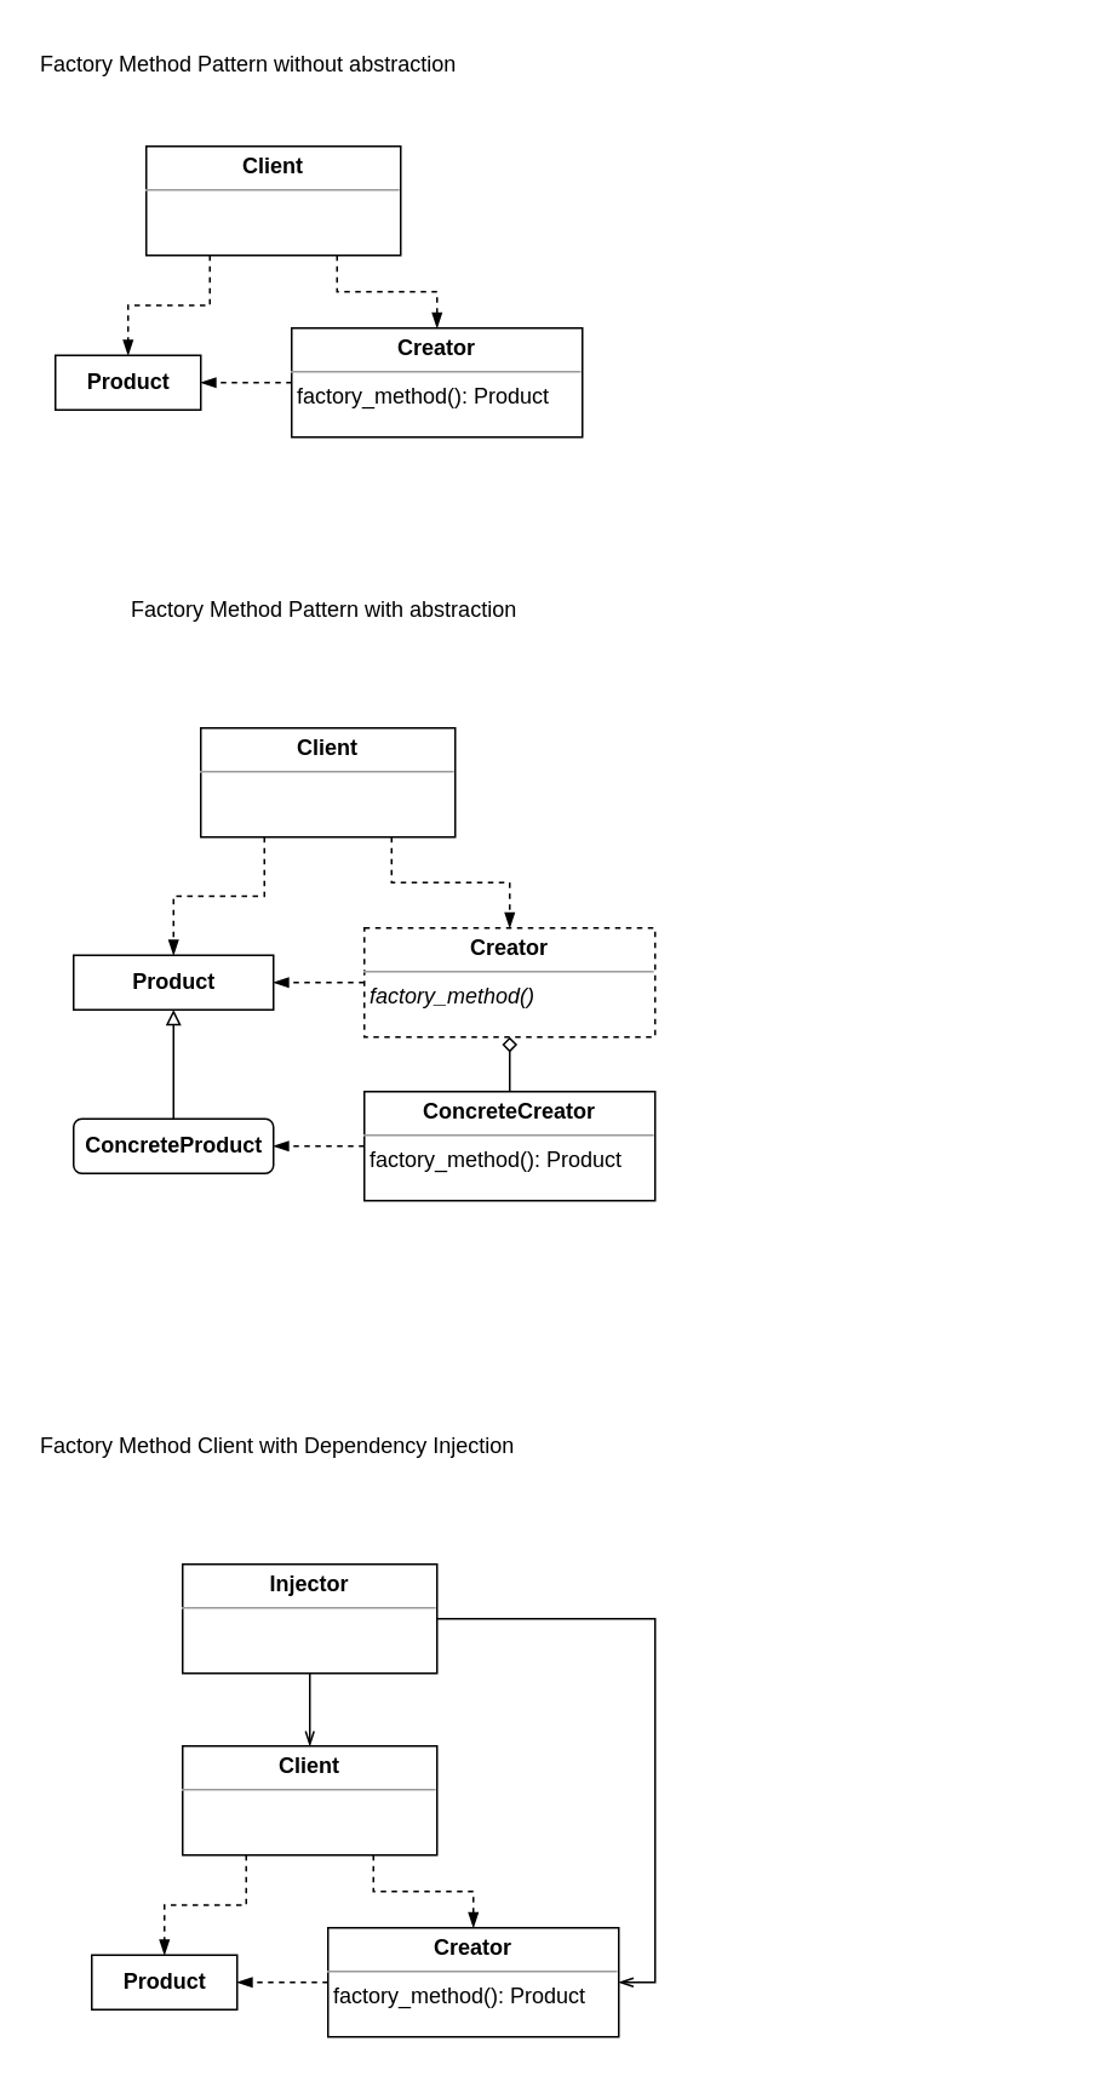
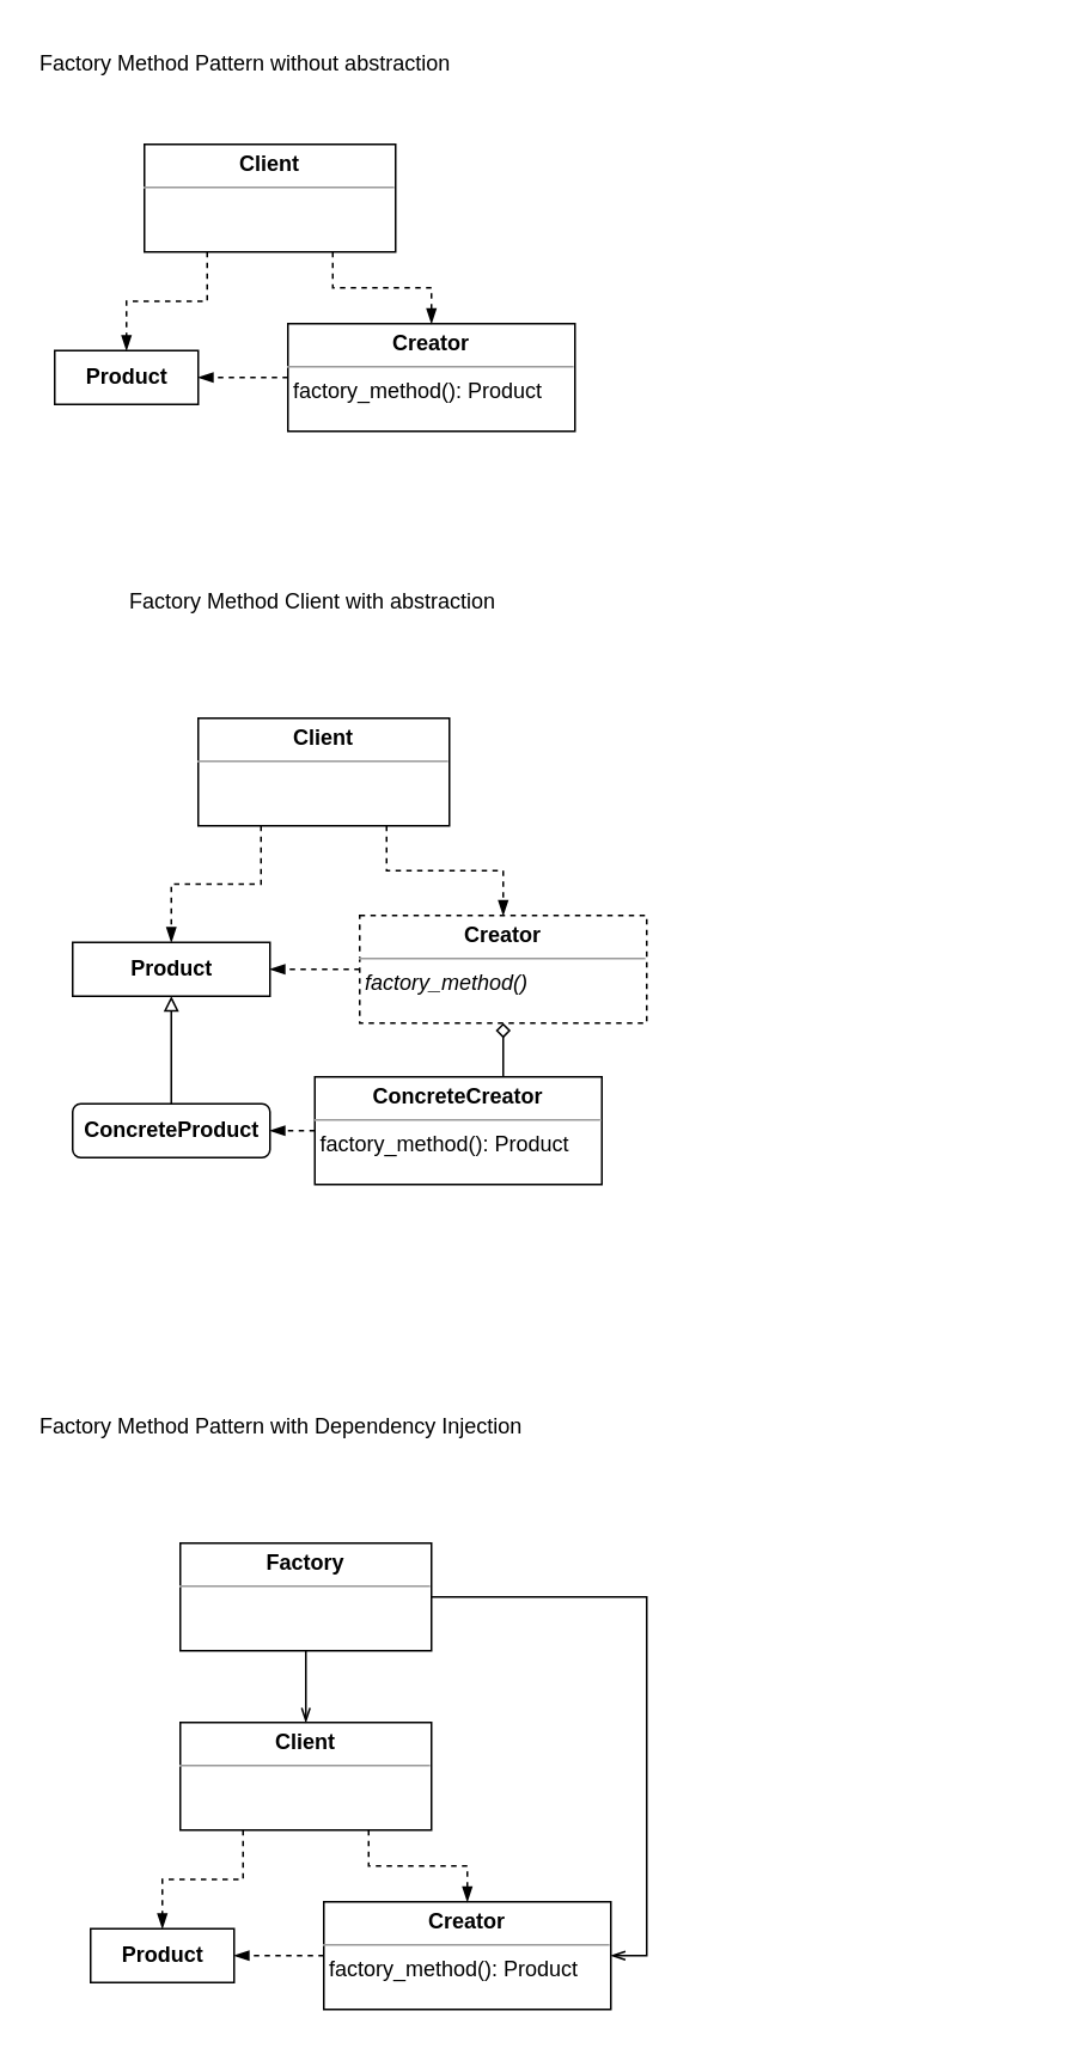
  <mxCell id="0" />
  <mxCell id="1" parent="0" />
  <mxCell id="2" value="&lt;b&gt;Product&lt;/b&gt;" style="html=1;" parent="1" vertex="1"><mxGeometry x="30" y="195" width="80" height="30" as="geometry" /></mxCell>
  <mxCell id="3" style="edgeStyle=orthogonalEdgeStyle;rounded=0;orthogonalLoop=1;jettySize=auto;html=1;exitX=0;exitY=0.5;exitDx=0;exitDy=0;entryX=1;entryY=0.5;entryDx=0;entryDy=0;dashed=1;endArrow=blockThin;endFill=1;" parent="1" source="4" target="2" edge="1"><mxGeometry relative="1" as="geometry"><mxPoint x="150" y="210" as="sourcePoint" /></mxGeometry></mxCell>
  <mxCell id="4" value="&lt;p style=&quot;margin: 0px ; margin-top: 4px ; text-align: center&quot;&gt;&lt;b&gt;Creator&lt;/b&gt;&lt;br&gt;&lt;/p&gt;&lt;hr size=&quot;1&quot;&gt;&lt;div style=&quot;height: 2px&quot;&gt;&amp;nbsp;factory_method(): Product&lt;/div&gt;" style="verticalAlign=top;align=left;overflow=fill;fontSize=12;fontFamily=Helvetica;html=1;" parent="1" vertex="1"><mxGeometry x="160" y="180" width="160" height="60" as="geometry" /></mxCell>
  <mxCell id="5" style="edgeStyle=orthogonalEdgeStyle;rounded=0;orthogonalLoop=1;jettySize=auto;html=1;exitX=0.75;exitY=1;exitDx=0;exitDy=0;entryX=0.5;entryY=0;entryDx=0;entryDy=0;dashed=1;endArrow=blockThin;endFill=1;" parent="1" source="6" target="4" edge="1"><mxGeometry relative="1" as="geometry" /></mxCell>
  <mxCell id="6" value="&lt;p style=&quot;margin: 0px ; margin-top: 4px ; text-align: center&quot;&gt;&lt;b&gt;Client&lt;/b&gt;&lt;/p&gt;&lt;hr size=&quot;1&quot;&gt;&lt;div style=&quot;height: 2px&quot;&gt;&lt;/div&gt;" style="verticalAlign=top;align=left;overflow=fill;fontSize=12;fontFamily=Helvetica;html=1;" parent="1" vertex="1"><mxGeometry x="80" y="80" width="140" height="60" as="geometry" /></mxCell>
  <mxCell id="7" style="edgeStyle=orthogonalEdgeStyle;rounded=0;orthogonalLoop=1;jettySize=auto;html=1;entryX=0.5;entryY=0;entryDx=0;entryDy=0;dashed=1;endArrow=blockThin;endFill=1;exitX=0.25;exitY=1;exitDx=0;exitDy=0;" parent="1" source="6" target="2" edge="1"><mxGeometry relative="1" as="geometry"><mxPoint x="90" y="110" as="sourcePoint" /><mxPoint x="70" y="220" as="targetPoint" /></mxGeometry></mxCell>
  <mxCell id="8" value="Factory Method Pattern without abstraction" style="text;html=1;strokeColor=none;fillColor=none;align=left;verticalAlign=middle;whiteSpace=wrap;rounded=0;" parent="1" vertex="1"><mxGeometry x="20" y="20" width="510" height="30" as="geometry" /></mxCell>
  <mxCell id="9" value="&lt;b&gt;Product&lt;/b&gt;" style="html=1;" parent="1" vertex="1"><mxGeometry x="40" y="525" width="110" height="30" as="geometry" /></mxCell>
  <mxCell id="10" style="edgeStyle=orthogonalEdgeStyle;rounded=0;orthogonalLoop=1;jettySize=auto;html=1;exitX=0;exitY=0.5;exitDx=0;exitDy=0;entryX=1;entryY=0.5;entryDx=0;entryDy=0;dashed=1;endArrow=blockThin;endFill=1;" parent="1" source="11" target="9" edge="1"><mxGeometry relative="1" as="geometry"><mxPoint x="190" y="540" as="sourcePoint" /></mxGeometry></mxCell>
  <mxCell id="11" value="&lt;p style=&quot;margin: 0px ; margin-top: 4px ; text-align: center&quot;&gt;&lt;b&gt;Creator&lt;/b&gt;&lt;br&gt;&lt;/p&gt;&lt;hr size=&quot;1&quot;&gt;&lt;div style=&quot;height: 2px&quot;&gt;&lt;i&gt;&amp;nbsp;factory_method()&lt;/i&gt;&lt;/div&gt;" style="verticalAlign=top;align=left;overflow=fill;fontSize=12;fontFamily=Helvetica;html=1;dashed=1;" parent="1" vertex="1"><mxGeometry x="200" y="510" width="160" height="60" as="geometry" /></mxCell>
  <mxCell id="12" style="edgeStyle=orthogonalEdgeStyle;rounded=0;orthogonalLoop=1;jettySize=auto;html=1;exitX=0.75;exitY=1;exitDx=0;exitDy=0;entryX=0.5;entryY=0;entryDx=0;entryDy=0;dashed=1;endArrow=blockThin;endFill=1;" parent="1" source="13" target="11" edge="1"><mxGeometry relative="1" as="geometry" /></mxCell>
  <mxCell id="13" value="&lt;p style=&quot;margin: 0px ; margin-top: 4px ; text-align: center&quot;&gt;&lt;b&gt;Client&lt;/b&gt;&lt;/p&gt;&lt;hr size=&quot;1&quot;&gt;&lt;div style=&quot;height: 2px&quot;&gt;&lt;/div&gt;" style="verticalAlign=top;align=left;overflow=fill;fontSize=12;fontFamily=Helvetica;html=1;" parent="1" vertex="1"><mxGeometry x="110" y="400" width="140" height="60" as="geometry" /></mxCell>
  <mxCell id="14" style="edgeStyle=orthogonalEdgeStyle;rounded=0;orthogonalLoop=1;jettySize=auto;html=1;entryX=0.5;entryY=0;entryDx=0;entryDy=0;dashed=1;endArrow=blockThin;endFill=1;exitX=0.25;exitY=1;exitDx=0;exitDy=0;" parent="1" source="13" target="9" edge="1"><mxGeometry relative="1" as="geometry"><mxPoint x="140" y="410" as="sourcePoint" /><mxPoint x="120" y="520" as="targetPoint" /></mxGeometry></mxCell>
- <mxCell id="15" value="Factory Method Pattern with abstraction" style="text;html=1;strokeColor=none;fillColor=none;align=left;verticalAlign=middle;whiteSpace=wrap;rounded=0;" parent="1" vertex="1"><mxGeometry x="70" y="320" width="510" height="30" as="geometry" /></mxCell>
+ <mxCell id="15" value="Factory Method Client with abstraction" style="text;html=1;strokeColor=none;fillColor=none;align=left;verticalAlign=middle;whiteSpace=wrap;rounded=0;" parent="1" vertex="1"><mxGeometry x="70" y="320" width="510" height="30" as="geometry" /></mxCell>
  <mxCell id="16" style="edgeStyle=orthogonalEdgeStyle;rounded=0;orthogonalLoop=1;jettySize=auto;html=1;exitX=0.5;exitY=0;exitDx=0;exitDy=0;entryX=0.5;entryY=1;entryDx=0;entryDy=0;endArrow=block;endFill=0;" parent="1" source="17" target="9" edge="1"><mxGeometry relative="1" as="geometry" /></mxCell>
  <mxCell id="17" value="&lt;b&gt;ConcreteProduct&lt;/b&gt;" style="html=1;rounded=1;" parent="1" vertex="1"><mxGeometry x="40" y="615" width="110" height="30" as="geometry" /></mxCell>
  <mxCell id="18" style="edgeStyle=orthogonalEdgeStyle;rounded=0;orthogonalLoop=1;jettySize=auto;html=1;exitX=0;exitY=0.5;exitDx=0;exitDy=0;entryX=1;entryY=0.5;entryDx=0;entryDy=0;dashed=1;endArrow=blockThin;endFill=1;" parent="1" source="20" target="17" edge="1"><mxGeometry relative="1" as="geometry"><mxPoint x="190" y="630" as="sourcePoint" /></mxGeometry></mxCell>
  <mxCell id="19" style="edgeStyle=orthogonalEdgeStyle;rounded=0;orthogonalLoop=1;jettySize=auto;html=1;exitX=0.5;exitY=0;exitDx=0;exitDy=0;entryX=0.5;entryY=1;entryDx=0;entryDy=0;endArrow=diamond;endFill=0;" parent="1" source="20" target="11" edge="1"><mxGeometry relative="1" as="geometry" /></mxCell>
- <mxCell id="20" value="&lt;p style=&quot;margin: 0px ; margin-top: 4px ; text-align: center&quot;&gt;&lt;b&gt;ConcreteCreator&lt;/b&gt;&lt;br&gt;&lt;/p&gt;&lt;hr size=&quot;1&quot;&gt;&lt;div style=&quot;height: 2px&quot;&gt;&amp;nbsp;factory_method(): Product&lt;/div&gt;" style="verticalAlign=top;align=left;overflow=fill;fontSize=12;fontFamily=Helvetica;html=1;" parent="1" vertex="1"><mxGeometry x="200" y="600" width="160" height="60" as="geometry" /></mxCell>
+ <mxCell id="20" value="&lt;p style=&quot;margin: 0px ; margin-top: 4px ; text-align: center&quot;&gt;&lt;b&gt;ConcreteCreator&lt;/b&gt;&lt;br&gt;&lt;/p&gt;&lt;hr size=&quot;1&quot;&gt;&lt;div style=&quot;height: 2px&quot;&gt;&amp;nbsp;factory_method(): Product&lt;/div&gt;" style="verticalAlign=top;align=left;overflow=fill;fontSize=12;fontFamily=Helvetica;html=1;" parent="1" vertex="1"><mxGeometry x="175" y="600" width="160" height="60" as="geometry" /></mxCell>
  <mxCell id="21" value="&lt;b&gt;Product&lt;/b&gt;" style="html=1;" parent="1" vertex="1"><mxGeometry x="50" y="1075" width="80" height="30" as="geometry" /></mxCell>
  <mxCell id="22" style="edgeStyle=orthogonalEdgeStyle;rounded=0;orthogonalLoop=1;jettySize=auto;html=1;exitX=0;exitY=0.5;exitDx=0;exitDy=0;entryX=1;entryY=0.5;entryDx=0;entryDy=0;dashed=1;endArrow=blockThin;endFill=1;" parent="1" source="23" target="21" edge="1"><mxGeometry relative="1" as="geometry"><mxPoint x="170" y="1090" as="sourcePoint" /></mxGeometry></mxCell>
  <mxCell id="23" value="&lt;p style=&quot;margin: 0px ; margin-top: 4px ; text-align: center&quot;&gt;&lt;b&gt;Creator&lt;/b&gt;&lt;br&gt;&lt;/p&gt;&lt;hr size=&quot;1&quot;&gt;&lt;div style=&quot;height: 2px&quot;&gt;&amp;nbsp;factory_method(): Product&lt;/div&gt;" style="verticalAlign=top;align=left;overflow=fill;fontSize=12;fontFamily=Helvetica;html=1;" parent="1" vertex="1"><mxGeometry x="180" y="1060" width="160" height="60" as="geometry" /></mxCell>
  <mxCell id="24" style="edgeStyle=orthogonalEdgeStyle;rounded=0;orthogonalLoop=1;jettySize=auto;html=1;exitX=0.75;exitY=1;exitDx=0;exitDy=0;entryX=0.5;entryY=0;entryDx=0;entryDy=0;dashed=1;endArrow=blockThin;endFill=1;" parent="1" source="25" target="23" edge="1"><mxGeometry relative="1" as="geometry" /></mxCell>
  <mxCell id="25" value="&lt;p style=&quot;margin: 0px ; margin-top: 4px ; text-align: center&quot;&gt;&lt;b&gt;Client&lt;/b&gt;&lt;/p&gt;&lt;hr size=&quot;1&quot;&gt;&lt;div style=&quot;height: 2px&quot;&gt;&lt;/div&gt;" style="verticalAlign=top;align=left;overflow=fill;fontSize=12;fontFamily=Helvetica;html=1;" parent="1" vertex="1"><mxGeometry x="100" y="960" width="140" height="60" as="geometry" /></mxCell>
  <mxCell id="26" style="edgeStyle=orthogonalEdgeStyle;rounded=0;orthogonalLoop=1;jettySize=auto;html=1;entryX=0.5;entryY=0;entryDx=0;entryDy=0;dashed=1;endArrow=blockThin;endFill=1;exitX=0.25;exitY=1;exitDx=0;exitDy=0;" parent="1" source="25" target="21" edge="1"><mxGeometry relative="1" as="geometry"><mxPoint x="110" y="990" as="sourcePoint" /><mxPoint x="90" y="1100" as="targetPoint" /></mxGeometry></mxCell>
- <mxCell id="27" value="Factory Method Client with Dependency Injection" style="text;html=1;strokeColor=none;fillColor=none;align=left;verticalAlign=middle;whiteSpace=wrap;rounded=0;" parent="1" vertex="1"><mxGeometry x="20" y="780" width="510" height="30" as="geometry" /></mxCell>
+ <mxCell id="27" value="Factory Method Pattern with Dependency Injection" style="text;html=1;strokeColor=none;fillColor=none;align=left;verticalAlign=middle;whiteSpace=wrap;rounded=0;" parent="1" vertex="1"><mxGeometry x="20" y="780" width="510" height="30" as="geometry" /></mxCell>
  <mxCell id="28" style="edgeStyle=orthogonalEdgeStyle;rounded=0;orthogonalLoop=1;jettySize=auto;html=1;exitX=1;exitY=0.5;exitDx=0;exitDy=0;entryX=1;entryY=0.5;entryDx=0;entryDy=0;endArrow=openThin;endFill=0;" parent="1" source="30" target="23" edge="1"><mxGeometry relative="1" as="geometry" /></mxCell>
  <mxCell id="29" style="edgeStyle=orthogonalEdgeStyle;rounded=0;orthogonalLoop=1;jettySize=auto;html=1;exitX=0.5;exitY=1;exitDx=0;exitDy=0;entryX=0.5;entryY=0;entryDx=0;entryDy=0;endArrow=openThin;endFill=0;" parent="1" source="30" target="25" edge="1"><mxGeometry relative="1" as="geometry" /></mxCell>
- <mxCell id="30" value="&lt;p style=&quot;margin: 0px ; margin-top: 4px ; text-align: center&quot;&gt;&lt;b&gt;Injector&lt;/b&gt;&lt;/p&gt;&lt;hr size=&quot;1&quot;&gt;&lt;div style=&quot;height: 2px&quot;&gt;&lt;/div&gt;" style="verticalAlign=top;align=left;overflow=fill;fontSize=12;fontFamily=Helvetica;html=1;" parent="1" vertex="1"><mxGeometry x="100" y="860" width="140" height="60" as="geometry" /></mxCell>
+ <mxCell id="30" value="&lt;p style=&quot;margin: 0px ; margin-top: 4px ; text-align: center&quot;&gt;&lt;b&gt;Factory&lt;/b&gt;&lt;/p&gt;&lt;hr size=&quot;1&quot;&gt;&lt;div style=&quot;height: 2px&quot;&gt;&lt;/div&gt;" style="verticalAlign=top;align=left;overflow=fill;fontSize=12;fontFamily=Helvetica;html=1;" parent="1" vertex="1"><mxGeometry x="100" y="860" width="140" height="60" as="geometry" /></mxCell>
